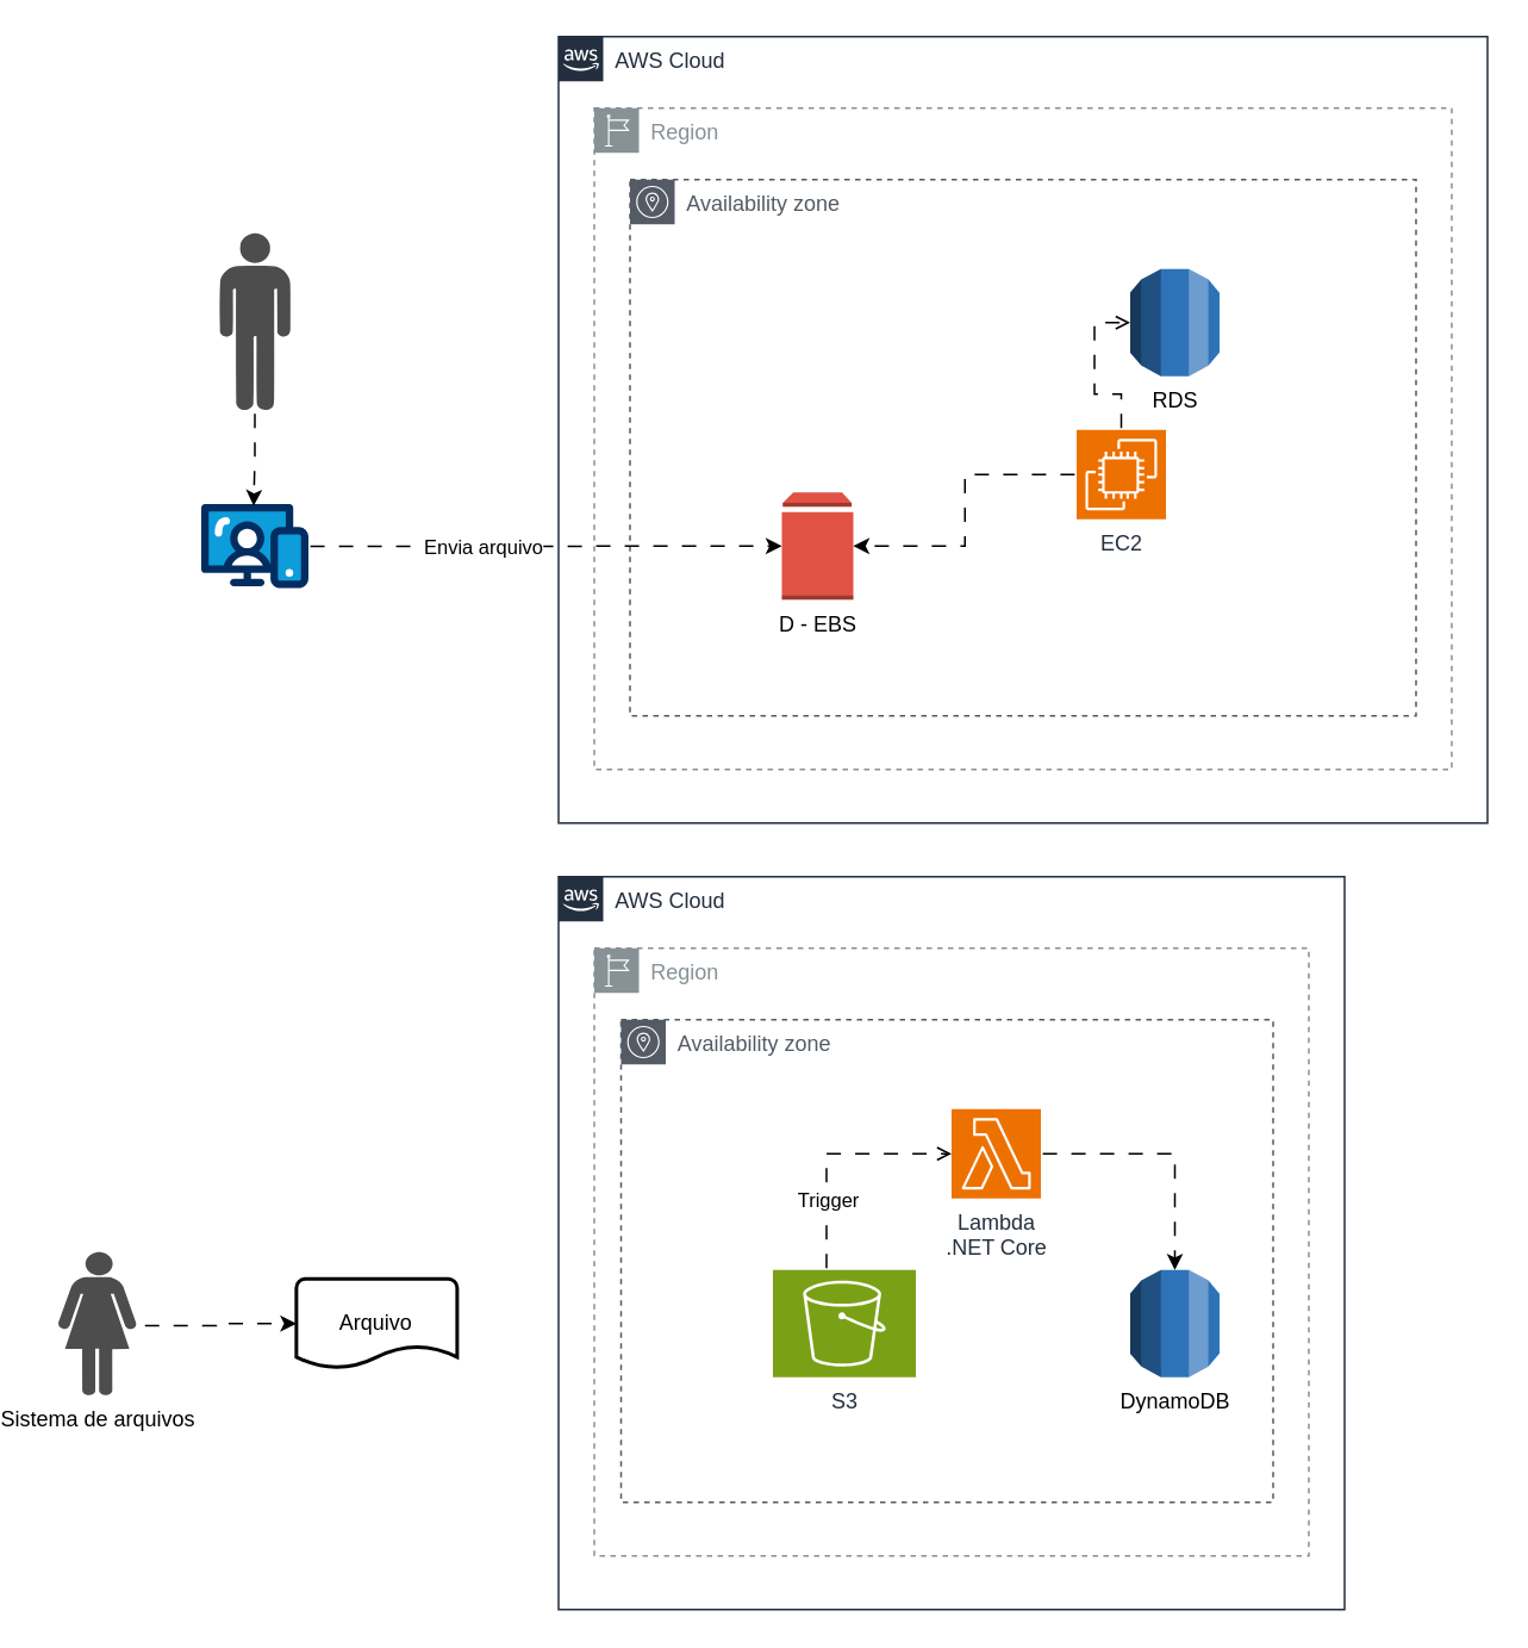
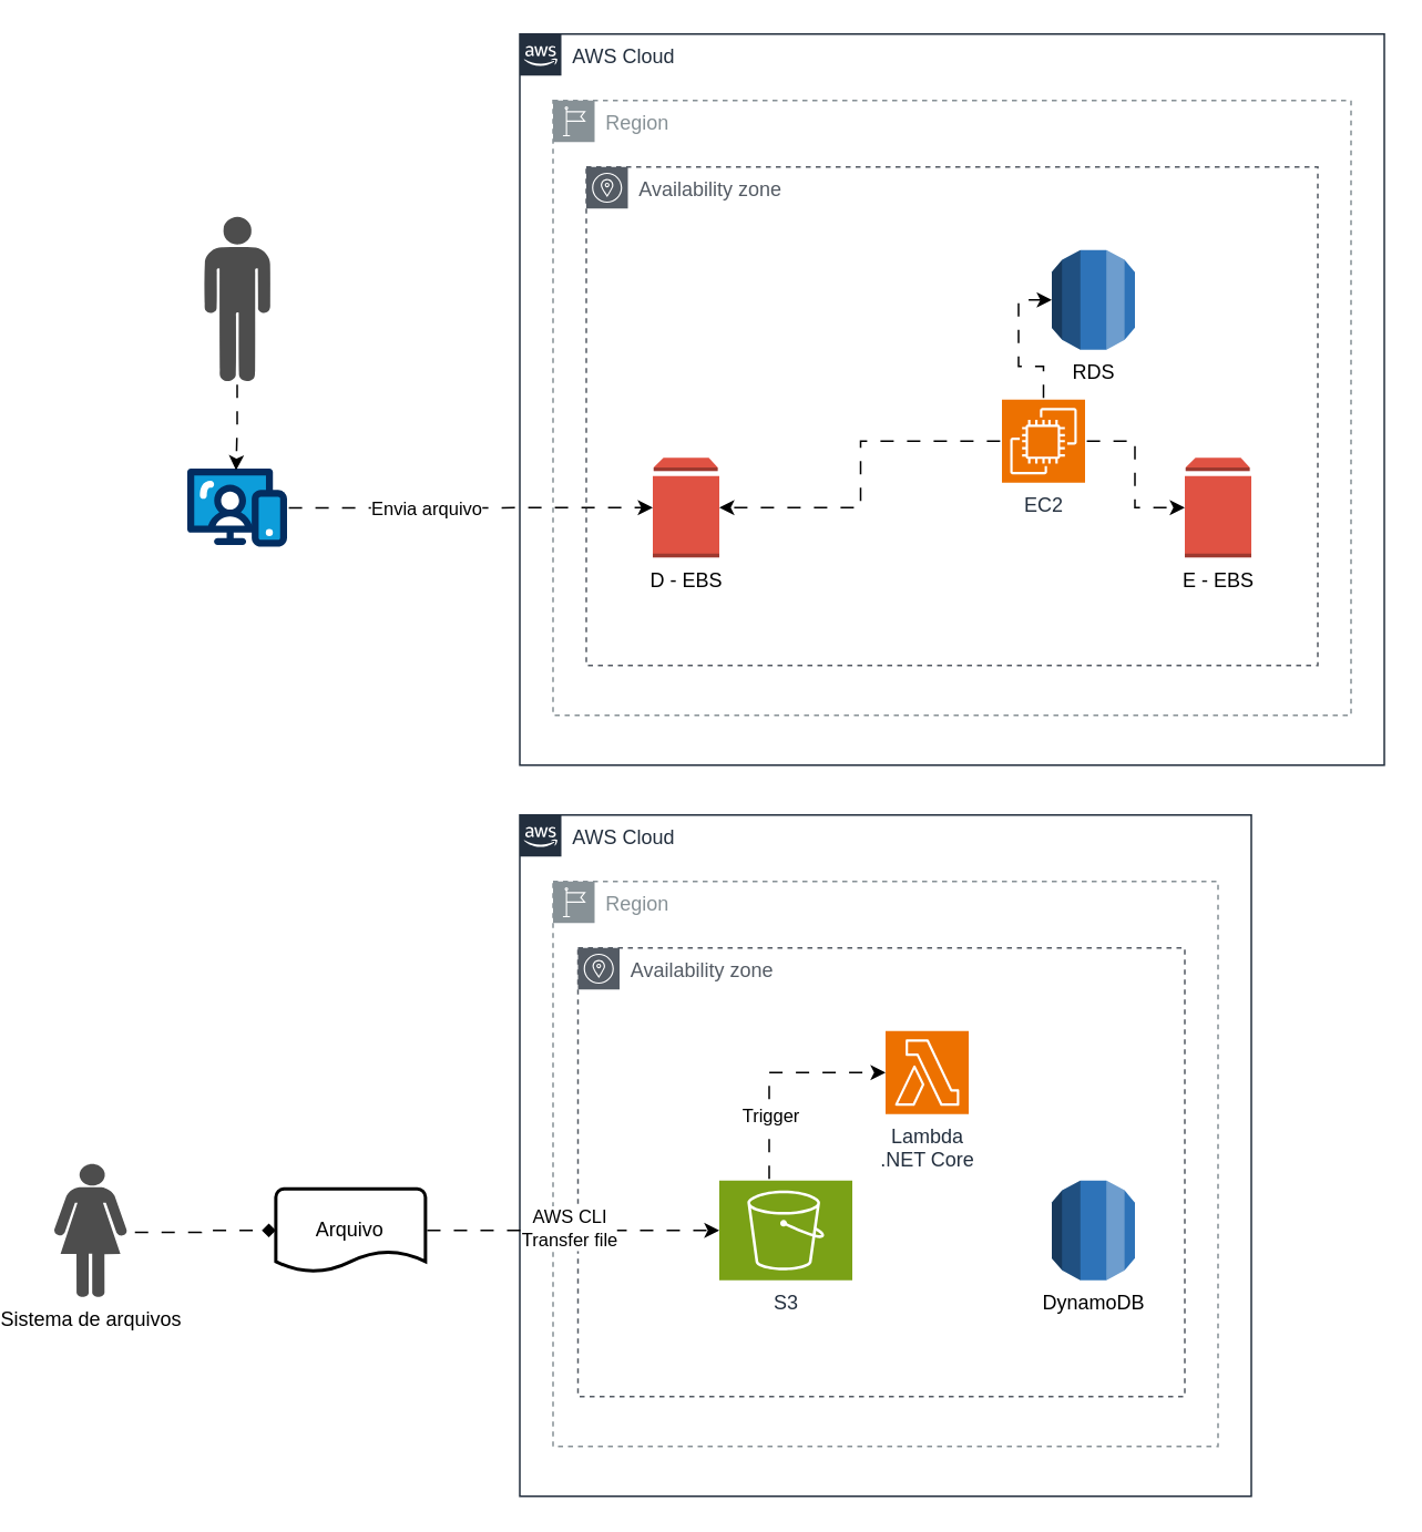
  <mxCell id="0" />
  <mxCell id="1" parent="0" />
  <mxCell id="2" value="" style="verticalLabelPosition=bottom;aspect=fixed;html=1;shape=mxgraph.salesforce.web;fillColorStyles=fillColor2,fillColor3,fillColor4;fillColor2=#032d60;fillColor3=#0d9dda;fillColor4=#ffffff;fillColor=none;strokeColor=none;" vertex="1" parent="1"><mxGeometry x="100" y="281.3" width="60" height="47.4" as="geometry" /></mxCell>
  <mxCell id="3" value="" style="verticalLabelPosition=bottom;sketch=0;html=1;fillColor=#4D4D4D;verticalAlign=top;align=center;pointerEvents=1;shape=mxgraph.cisco_safe.design.actor_2;" vertex="1" parent="1"><mxGeometry x="110" y="130" width="40" height="100" as="geometry" /></mxCell>
  <mxCell id="4" style="edgeStyle=orthogonalEdgeStyle;rounded=0;orthogonalLoop=1;jettySize=auto;html=1;entryX=0.489;entryY=0.023;entryDx=0;entryDy=0;entryPerimeter=0;snapToPoint=1;flowAnimation=1;" edge="1" parent="1" source="3" target="2"><mxGeometry relative="1" as="geometry" /></mxCell>
  <mxCell id="5" value="AWS Cloud" style="points=[[0,0],[0.25,0],[0.5,0],[0.75,0],[1,0],[1,0.25],[1,0.5],[1,0.75],[1,1],[0.75,1],[0.5,1],[0.25,1],[0,1],[0,0.75],[0,0.5],[0,0.25]];outlineConnect=0;gradientColor=none;html=1;whiteSpace=wrap;fontSize=12;fontStyle=0;container=1;pointerEvents=0;collapsible=0;recursiveResize=0;shape=mxgraph.aws4.group;grIcon=mxgraph.aws4.group_aws_cloud_alt;strokeColor=#232F3E;fillColor=none;verticalAlign=top;align=left;spacingLeft=30;fontColor=#232F3E;dashed=0;" vertex="1" parent="1"><mxGeometry x="300" y="20" width="520" height="440" as="geometry" /></mxCell>
  <mxCell id="6" value="Region" style="sketch=0;outlineConnect=0;gradientColor=none;html=1;whiteSpace=wrap;fontSize=12;fontStyle=0;shape=mxgraph.aws4.group;grIcon=mxgraph.aws4.group_region;strokeColor=#879196;fillColor=none;verticalAlign=top;align=left;spacingLeft=30;fontColor=#879196;dashed=1;" vertex="1" parent="5"><mxGeometry x="20" y="40" width="480" height="370" as="geometry" /></mxCell>
  <mxCell id="7" value="Availability zone" style="sketch=0;outlineConnect=0;gradientColor=none;html=1;whiteSpace=wrap;fontSize=12;fontStyle=0;shape=mxgraph.aws4.group;grIcon=mxgraph.aws4.group_availability_zone;strokeColor=#545B64;fillColor=none;verticalAlign=top;align=left;spacingLeft=30;fontColor=#545B64;dashed=1;" vertex="1" parent="5"><mxGeometry x="40" y="80" width="440" height="300" as="geometry" /></mxCell>
- <mxCell id="8" value="D - EBS" style="outlineConnect=0;dashed=0;verticalLabelPosition=bottom;verticalAlign=top;align=center;html=1;shape=mxgraph.aws3.volume;fillColor=#E05243;gradientColor=none;" vertex="1" parent="5"><mxGeometry x="125" y="255" width="40" height="60" as="geometry" /></mxCell>
+ <mxCell id="8" value="D - EBS" style="outlineConnect=0;dashed=0;verticalLabelPosition=bottom;verticalAlign=top;align=center;html=1;shape=mxgraph.aws3.volume;fillColor=#E05243;gradientColor=none;" vertex="1" parent="5"><mxGeometry x="80" y="255" width="40" height="60" as="geometry" /></mxCell>
  <mxCell id="9" style="edgeStyle=orthogonalEdgeStyle;rounded=0;orthogonalLoop=1;jettySize=auto;html=1;flowAnimation=1;" edge="1" parent="5" source="11" target="8"><mxGeometry relative="1" as="geometry" /></mxCell>
+ <mxCell id="10" style="edgeStyle=orthogonalEdgeStyle;rounded=0;orthogonalLoop=1;jettySize=auto;html=1;exitX=1;exitY=0.5;exitDx=0;exitDy=0;exitPerimeter=0;flowAnimation=1;" edge="1" parent="5" source="11" target="12"><mxGeometry relative="1" as="geometry" /></mxCell>
  <mxCell id="11" value="EC2" style="sketch=0;points=[[0,0,0],[0.25,0,0],[0.5,0,0],[0.75,0,0],[1,0,0],[0,1,0],[0.25,1,0],[0.5,1,0],[0.75,1,0],[1,1,0],[0,0.25,0],[0,0.5,0],[0,0.75,0],[1,0.25,0],[1,0.5,0],[1,0.75,0]];outlineConnect=0;fontColor=#232F3E;fillColor=#ED7100;strokeColor=#ffffff;dashed=0;verticalLabelPosition=bottom;verticalAlign=top;align=center;html=1;fontSize=12;fontStyle=0;aspect=fixed;shape=mxgraph.aws4.resourceIcon;resIcon=mxgraph.aws4.ec2;" vertex="1" parent="5"><mxGeometry x="290" y="220" width="50" height="50" as="geometry" /></mxCell>
+ <mxCell id="12" value="E - EBS" style="outlineConnect=0;dashed=0;verticalLabelPosition=bottom;verticalAlign=top;align=center;html=1;shape=mxgraph.aws3.volume;fillColor=#E05243;gradientColor=none;" vertex="1" parent="5"><mxGeometry x="400" y="255" width="40" height="60" as="geometry" /></mxCell>
  <mxCell id="13" value="RDS" style="outlineConnect=0;dashed=0;verticalLabelPosition=bottom;verticalAlign=top;align=center;html=1;shape=mxgraph.aws3.rds;fillColor=#2E73B8;gradientColor=none;" vertex="1" parent="5"><mxGeometry x="320" y="130" width="50" height="60" as="geometry" /></mxCell>
- <mxCell id="14" style="edgeStyle=orthogonalEdgeStyle;rounded=0;orthogonalLoop=1;jettySize=auto;html=1;exitX=0.5;exitY=0;exitDx=0;exitDy=0;exitPerimeter=0;entryX=0;entryY=0.5;entryDx=0;entryDy=0;entryPerimeter=0;flowAnimation=1;endArrow=open;" edge="1" parent="5" source="11" target="13"><mxGeometry relative="1" as="geometry" /></mxCell>
+ <mxCell id="14" style="edgeStyle=orthogonalEdgeStyle;rounded=0;orthogonalLoop=1;jettySize=auto;html=1;exitX=0.5;exitY=0;exitDx=0;exitDy=0;exitPerimeter=0;entryX=0;entryY=0.5;entryDx=0;entryDy=0;entryPerimeter=0;flowAnimation=1;" edge="1" parent="5" source="11" target="13"><mxGeometry relative="1" as="geometry" /></mxCell>
  <mxCell id="15" style="edgeStyle=orthogonalEdgeStyle;rounded=0;orthogonalLoop=1;jettySize=auto;html=1;entryX=0;entryY=0.5;entryDx=0;entryDy=0;entryPerimeter=0;flowAnimation=1;" edge="1" parent="1" source="2" target="8"><mxGeometry relative="1" as="geometry" /></mxCell>
  <mxCell id="16" value="Envia arquivo" style="edgeLabel;html=1;align=center;verticalAlign=middle;resizable=0;points=[];" vertex="1" connectable="0" parent="15"><mxGeometry x="-0.374" y="4" relative="1" as="geometry"><mxPoint x="14" y="4" as="offset" /></mxGeometry></mxCell>
  <mxCell id="17" value="AWS Cloud" style="points=[[0,0],[0.25,0],[0.5,0],[0.75,0],[1,0],[1,0.25],[1,0.5],[1,0.75],[1,1],[0.75,1],[0.5,1],[0.25,1],[0,1],[0,0.75],[0,0.5],[0,0.25]];outlineConnect=0;gradientColor=none;html=1;whiteSpace=wrap;fontSize=12;fontStyle=0;container=1;pointerEvents=0;collapsible=0;recursiveResize=0;shape=mxgraph.aws4.group;grIcon=mxgraph.aws4.group_aws_cloud_alt;strokeColor=#232F3E;fillColor=none;verticalAlign=top;align=left;spacingLeft=30;fontColor=#232F3E;dashed=0;" vertex="1" parent="1"><mxGeometry x="300" y="490" width="440" height="410" as="geometry" /></mxCell>
  <mxCell id="18" value="Region" style="sketch=0;outlineConnect=0;gradientColor=none;html=1;whiteSpace=wrap;fontSize=12;fontStyle=0;shape=mxgraph.aws4.group;grIcon=mxgraph.aws4.group_region;strokeColor=#879196;fillColor=none;verticalAlign=top;align=left;spacingLeft=30;fontColor=#879196;dashed=1;" vertex="1" parent="17"><mxGeometry x="20" y="40" width="400" height="340" as="geometry" /></mxCell>
  <mxCell id="19" value="Availability zone" style="outlineConnect=0;gradientColor=none;html=1;whiteSpace=wrap;fontSize=12;fontStyle=0;shape=mxgraph.aws4.group;grIcon=mxgraph.aws4.group_availability_zone;strokeColor=#545B64;fillColor=none;verticalAlign=top;align=left;spacingLeft=30;fontColor=#545B64;dashed=1;shadow=0;" vertex="1" parent="17"><mxGeometry x="35" y="80" width="365" height="270" as="geometry" /></mxCell>
  <mxCell id="20" value="S3" style="sketch=0;points=[[0,0,0],[0.25,0,0],[0.5,0,0],[0.75,0,0],[1,0,0],[0,1,0],[0.25,1,0],[0.5,1,0],[0.75,1,0],[1,1,0],[0,0.25,0],[0,0.5,0],[0,0.75,0],[1,0.25,0],[1,0.5,0],[1,0.75,0]];outlineConnect=0;fontColor=#232F3E;fillColor=#7AA116;strokeColor=#ffffff;dashed=0;verticalLabelPosition=bottom;verticalAlign=top;align=center;html=1;fontSize=12;fontStyle=0;aspect=fixed;shape=mxgraph.aws4.resourceIcon;resIcon=mxgraph.aws4.s3;" vertex="1" parent="17"><mxGeometry x="120" y="220" width="80" height="60" as="geometry" /></mxCell>
  <mxCell id="21" value="Lambda&lt;div&gt;.NET Core&lt;/div&gt;" style="sketch=0;points=[[0,0,0],[0.25,0,0],[0.5,0,0],[0.75,0,0],[1,0,0],[0,1,0],[0.25,1,0],[0.5,1,0],[0.75,1,0],[1,1,0],[0,0.25,0],[0,0.5,0],[0,0.75,0],[1,0.25,0],[1,0.5,0],[1,0.75,0]];outlineConnect=0;fontColor=#232F3E;fillColor=#ED7100;strokeColor=#ffffff;dashed=0;verticalLabelPosition=bottom;verticalAlign=top;align=center;html=1;fontSize=12;fontStyle=0;aspect=fixed;shape=mxgraph.aws4.resourceIcon;resIcon=mxgraph.aws4.lambda;" vertex="1" parent="17"><mxGeometry x="220" y="130" width="50" height="50" as="geometry" /></mxCell>
- <mxCell id="22" style="edgeStyle=orthogonalEdgeStyle;rounded=0;orthogonalLoop=1;jettySize=auto;html=1;entryX=0;entryY=0.5;entryDx=0;entryDy=0;entryPerimeter=0;flowAnimation=1;endArrow=open;" edge="1" parent="17" source="20" target="21"><mxGeometry relative="1" as="geometry"><Array as="points"><mxPoint x="150" y="155" /></Array></mxGeometry></mxCell>
+ <mxCell id="22" style="edgeStyle=orthogonalEdgeStyle;rounded=0;orthogonalLoop=1;jettySize=auto;html=1;entryX=0;entryY=0.5;entryDx=0;entryDy=0;entryPerimeter=0;flowAnimation=1;" edge="1" parent="17" source="20" target="21"><mxGeometry relative="1" as="geometry"><Array as="points"><mxPoint x="150" y="155" /></Array></mxGeometry></mxCell>
  <mxCell id="23" value="Trigger" style="edgeLabel;html=1;align=center;verticalAlign=middle;resizable=0;points=[];" vertex="1" connectable="0" parent="22"><mxGeometry x="-0.165" relative="1" as="geometry"><mxPoint y="16" as="offset" /></mxGeometry></mxCell>
  <mxCell id="24" value="DynamoDB" style="outlineConnect=0;dashed=0;verticalLabelPosition=bottom;verticalAlign=top;align=center;html=1;shape=mxgraph.aws3.rds;fillColor=#2E73B8;gradientColor=none;" vertex="1" parent="17"><mxGeometry x="320" y="220" width="50" height="60" as="geometry" /></mxCell>
- <mxCell id="25" style="edgeStyle=orthogonalEdgeStyle;rounded=0;orthogonalLoop=1;jettySize=auto;html=1;exitX=1;exitY=0.5;exitDx=0;exitDy=0;exitPerimeter=0;entryX=0.5;entryY=0;entryDx=0;entryDy=0;entryPerimeter=0;flowAnimation=1;" edge="1" parent="17" source="21" target="24"><mxGeometry relative="1" as="geometry" /></mxCell>
+ <mxCell id="26" style="edgeStyle=orthogonalEdgeStyle;rounded=0;orthogonalLoop=1;jettySize=auto;html=1;flowAnimation=1;" edge="1" parent="1" source="28" target="20"><mxGeometry relative="1" as="geometry" /></mxCell>
+ <mxCell id="27" value="AWS CLI&lt;div&gt;Transfer file&lt;/div&gt;" style="edgeLabel;html=1;align=center;verticalAlign=middle;resizable=0;points=[];" vertex="1" connectable="0" parent="26"><mxGeometry x="-0.024" y="2" relative="1" as="geometry"><mxPoint as="offset" /></mxGeometry></mxCell>
  <mxCell id="28" value="Arquivo" style="strokeWidth=2;html=1;shape=mxgraph.flowchart.document2;whiteSpace=wrap;size=0.25;" vertex="1" parent="1"><mxGeometry x="153.25" y="715" width="90" height="50" as="geometry" /></mxCell>
  <mxCell id="29" value="Sistema de arquivos" style="verticalLabelPosition=bottom;sketch=0;html=1;fillColor=#4D4D4D;verticalAlign=top;align=center;pointerEvents=1;shape=mxgraph.cisco_safe.design.actor_1;" vertex="1" parent="1"><mxGeometry x="20" y="700" width="43.5" height="80" as="geometry" /></mxCell>
- <mxCell id="30" style="edgeStyle=orthogonalEdgeStyle;rounded=0;orthogonalLoop=1;jettySize=auto;html=1;entryX=0;entryY=0.5;entryDx=0;entryDy=0;entryPerimeter=0;flowAnimation=1;exitX=1.09;exitY=0.514;exitDx=0;exitDy=0;exitPerimeter=0;" edge="1" parent="1" source="29" target="28"><mxGeometry relative="1" as="geometry"><mxPoint x="198.35" y="660" as="sourcePoint" /><mxPoint x="198.25" y="730" as="targetPoint" /></mxGeometry></mxCell>
+ <mxCell id="30" style="edgeStyle=orthogonalEdgeStyle;rounded=0;orthogonalLoop=1;jettySize=auto;html=1;entryX=0;entryY=0.5;entryDx=0;entryDy=0;entryPerimeter=0;flowAnimation=1;exitX=1.09;exitY=0.514;exitDx=0;exitDy=0;exitPerimeter=0;endArrow=diamond;" edge="1" parent="1" source="29" target="28"><mxGeometry relative="1" as="geometry"><mxPoint x="198.35" y="660" as="sourcePoint" /><mxPoint x="198.25" y="730" as="targetPoint" /></mxGeometry></mxCell>
